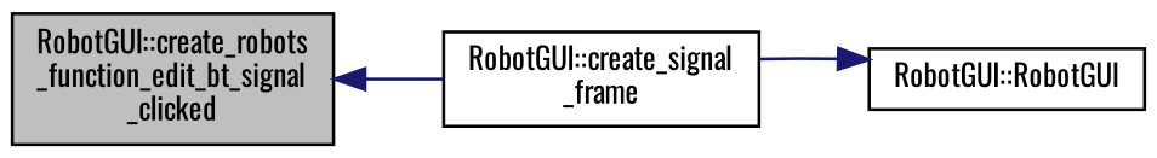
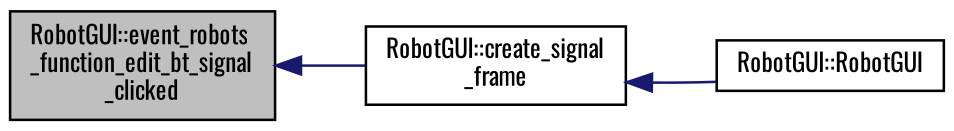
  digraph {
    fontname=Oswald
    rankdir=LR
    node [color=black fillcolor=white fontname=Oswald fontsize=10 shape=record style=filled]
    edge [color=midnightblue dir=back fontname=Oswald fontsize=10 labelfontname=Helvetica labelfontsize=10 style=solid]
-   n1 [fillcolor=grey75 fontcolor=black height=0.2 label="RobotGUI::create_robots\l_function_edit_bt_signal\l_clicked" width=0.4]
+   n1 [fillcolor=grey75 fontcolor=black height=0.2 label="RobotGUI::event_robots\l_function_edit_bt_signal\l_clicked" width=0.4]
    n2 [height=0.2 label="RobotGUI::create_signal\l_frame" width=0.4]
    n3 [height=0.2 label="RobotGUI::RobotGUI" width=0.4]
    n1 -> n2
-   n3 -> n2
+   n2 -> n3
  }
